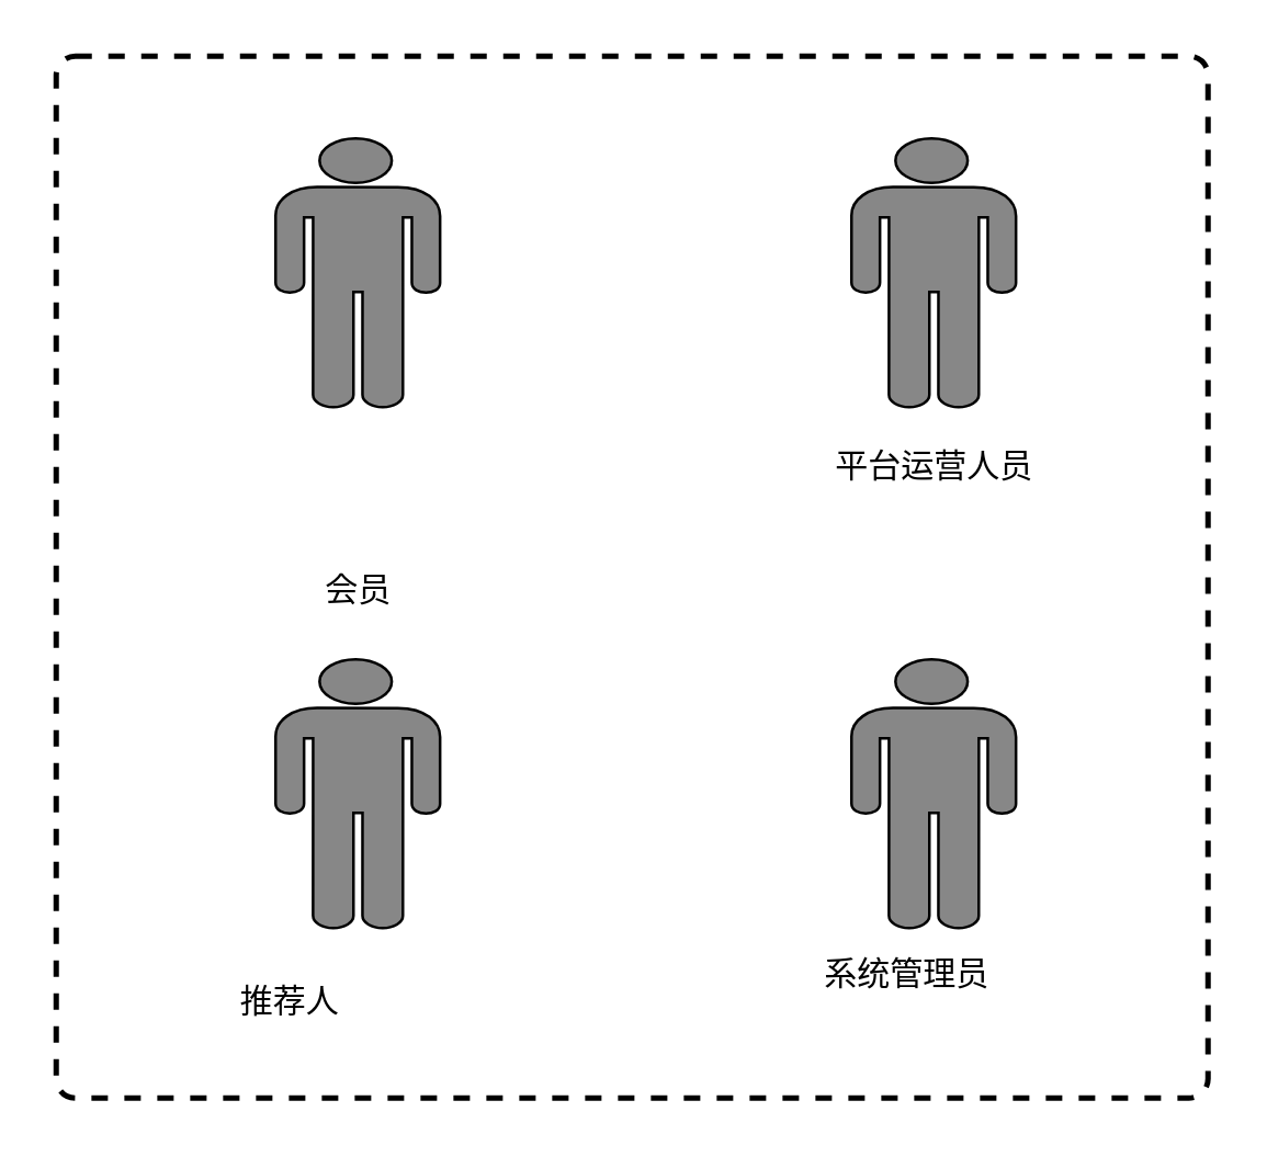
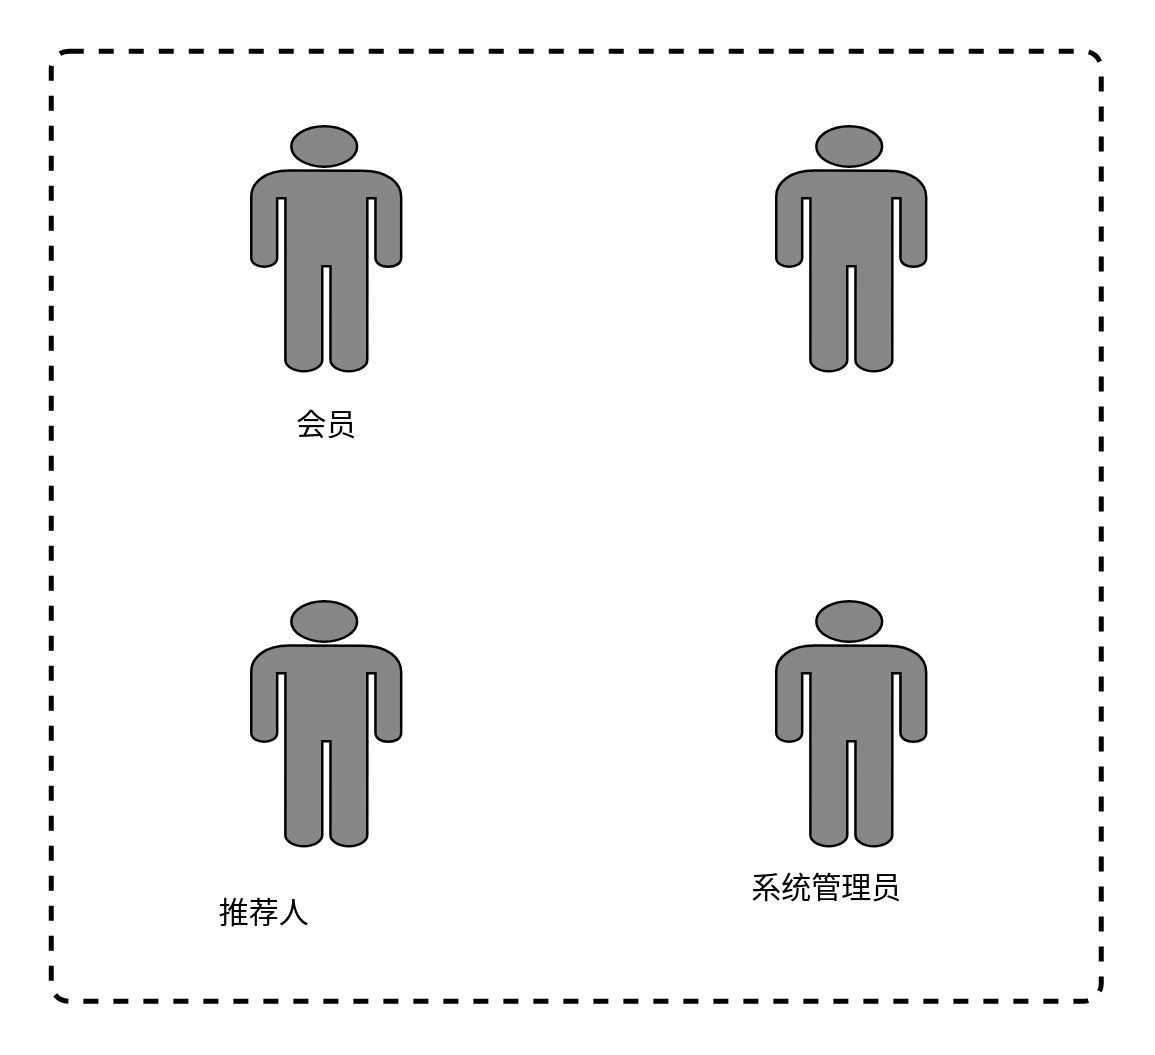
  <mxCell id="0" />
  <mxCell id="1" parent="0" />
  <mxCell id="2" value="" style="rounded=1;whiteSpace=wrap;html=1;absoluteArcSize=1;arcSize=14;strokeWidth=2;dashed=1;" vertex="1" parent="1"><mxGeometry x="20" y="20" width="420" height="380" as="geometry" /></mxCell>
  <mxCell id="3" value="" style="shape=mxgraph.signs.people.man_1;html=1;fillColor=#878787;strokeColor=#000000;verticalLabelPosition=bottom;verticalAlign=top;align=center;" vertex="1" parent="1"><mxGeometry x="100" y="50" width="60" height="98" as="geometry" /></mxCell>
- <mxCell id="4" value="会员" style="text;html=1;align=center;verticalAlign=middle;resizable=0;points=[];autosize=1;" vertex="1" parent="1"><mxGeometry x="110" y="205" width="40" height="20" as="geometry" /></mxCell>
+ <mxCell id="4" value="会员" style="text;html=1;align=center;verticalAlign=middle;resizable=0;points=[];autosize=1;" vertex="1" parent="1"><mxGeometry x="110" y="160" width="40" height="20" as="geometry" /></mxCell>
  <mxCell id="5" value="" style="shape=mxgraph.signs.people.man_1;html=1;fillColor=#878787;strokeColor=#000000;verticalLabelPosition=bottom;verticalAlign=top;align=center;" vertex="1" parent="1"><mxGeometry x="310" y="50" width="60" height="98" as="geometry" /></mxCell>
- <mxCell id="6" value="平台运营人员" style="text;html=1;align=center;verticalAlign=middle;resizable=0;points=[];autosize=1;" vertex="1" parent="1"><mxGeometry x="295" y="160" width="90" height="20" as="geometry" /></mxCell>
  <mxCell id="7" value="" style="shape=mxgraph.signs.people.man_1;html=1;fillColor=#878787;strokeColor=#000000;verticalLabelPosition=bottom;verticalAlign=top;align=center;" vertex="1" parent="1"><mxGeometry x="100" y="240" width="60" height="98" as="geometry" /></mxCell>
  <mxCell id="8" value="推荐人" style="text;html=1;align=center;verticalAlign=middle;resizable=0;points=[];autosize=1;" vertex="1" parent="1"><mxGeometry x="80" y="355" width="50" height="20" as="geometry" /></mxCell>
  <mxCell id="9" value="" style="shape=mxgraph.signs.people.man_1;html=1;fillColor=#878787;strokeColor=#000000;verticalLabelPosition=bottom;verticalAlign=top;align=center;" vertex="1" parent="1"><mxGeometry x="310" y="240" width="60" height="98" as="geometry" /></mxCell>
  <mxCell id="10" value="系统管理员" style="text;html=1;align=center;verticalAlign=middle;resizable=0;points=[];autosize=1;" vertex="1" parent="1"><mxGeometry x="290" y="345" width="80" height="20" as="geometry" /></mxCell>
